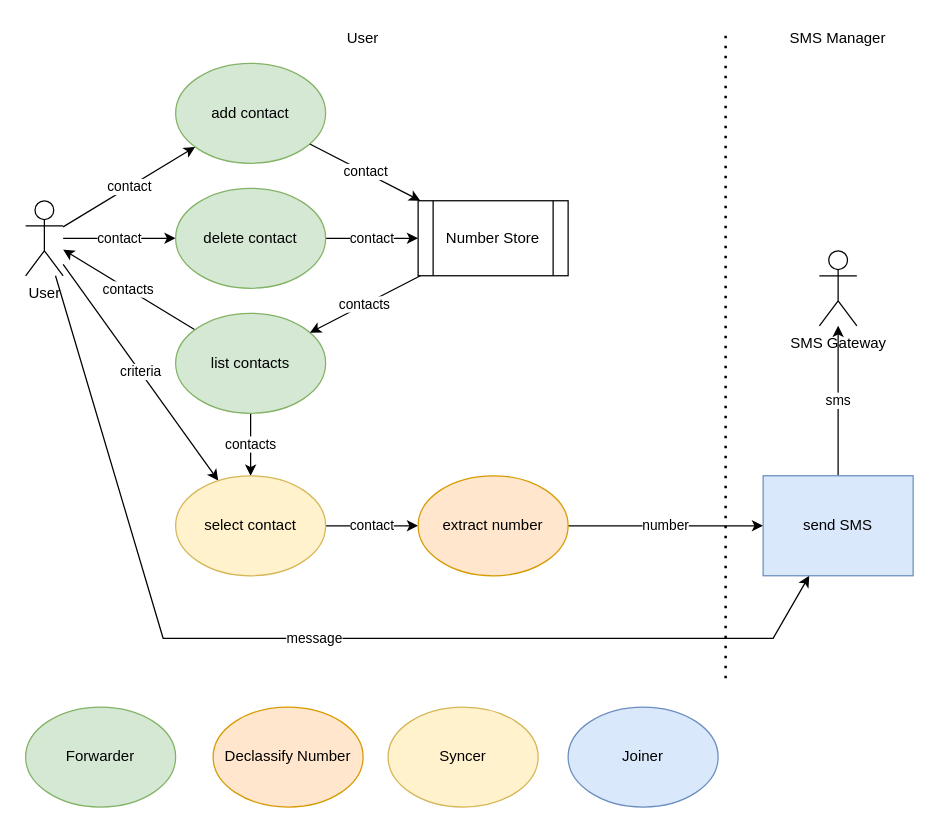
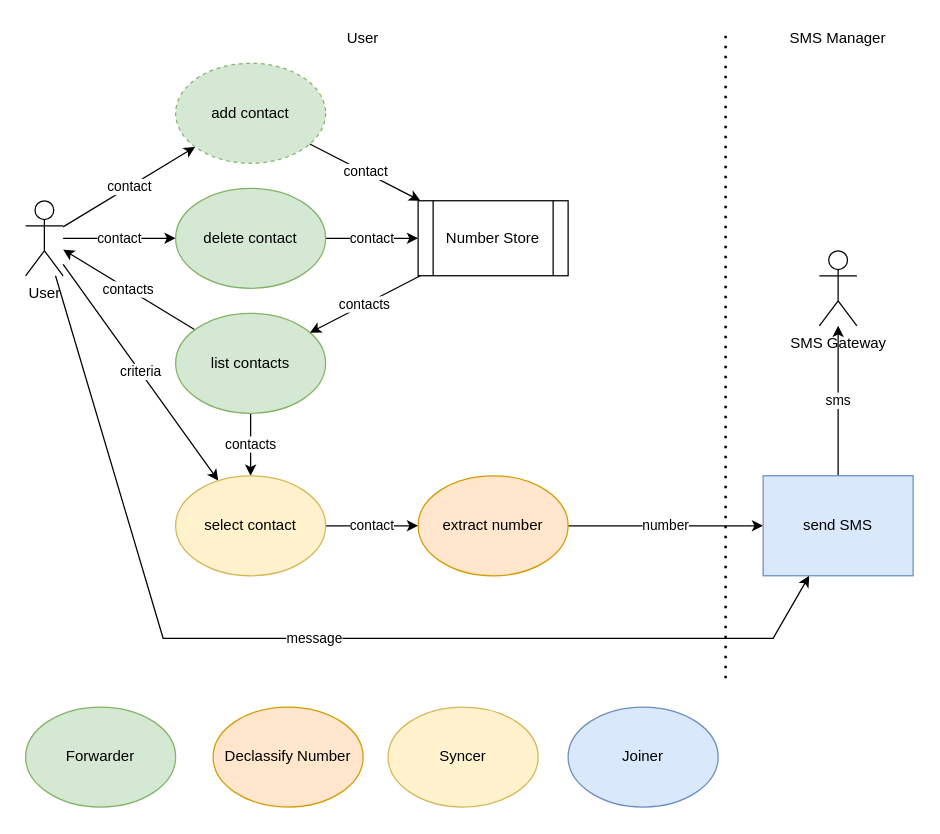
  <mxCell id="0" />
  <mxCell id="1" parent="0" />
  <mxCell id="2" value="contact" style="rounded=0;orthogonalLoop=1;jettySize=auto;html=1;" edge="1" parent="1" source="5" target="9"><mxGeometry relative="1" as="geometry" /></mxCell>
  <mxCell id="3" value="criteria" style="edgeStyle=none;rounded=0;orthogonalLoop=1;jettySize=auto;html=1;" edge="1" parent="1" source="5" target="14"><mxGeometry relative="1" as="geometry" /></mxCell>
  <mxCell id="4" value="message" style="edgeStyle=none;rounded=0;orthogonalLoop=1;jettySize=auto;html=1;" edge="1" parent="1" source="5" target="18"><mxGeometry relative="1" as="geometry"><Array as="points"><mxPoint x="130" y="510" /><mxPoint x="618" y="510" /></Array></mxGeometry></mxCell>
  <mxCell id="5" value="User" style="shape=umlActor;verticalLabelPosition=bottom;verticalAlign=top;html=1;outlineConnect=0;" vertex="1" parent="1"><mxGeometry x="20" y="160" width="30" height="60" as="geometry" /></mxCell>
  <mxCell id="6" value="SMS Gateway" style="shape=umlActor;verticalLabelPosition=bottom;verticalAlign=top;html=1;outlineConnect=0;" vertex="1" parent="1"><mxGeometry x="655" y="200" width="30" height="60" as="geometry" /></mxCell>
- <mxCell id="7" value="add contact" style="ellipse;whiteSpace=wrap;html=1;fillColor=#d5e8d4;strokeColor=#82b366;" vertex="1" parent="1"><mxGeometry x="140" y="50" width="120" height="80" as="geometry" /></mxCell>
+ <mxCell id="7" value="add contact" style="ellipse;whiteSpace=wrap;html=1;fillColor=#d5e8d4;strokeColor=#82b366;dashed=1;" vertex="1" parent="1"><mxGeometry x="140" y="50" width="120" height="80" as="geometry" /></mxCell>
  <mxCell id="8" value="contact" style="edgeStyle=none;rounded=0;orthogonalLoop=1;jettySize=auto;html=1;" edge="1" parent="1" source="9" target="19"><mxGeometry relative="1" as="geometry" /></mxCell>
  <mxCell id="9" value="delete contact" style="ellipse;whiteSpace=wrap;html=1;fillColor=#d5e8d4;strokeColor=#82b366;" vertex="1" parent="1"><mxGeometry x="140" y="150" width="120" height="80" as="geometry" /></mxCell>
  <mxCell id="10" value="contacts" style="edgeStyle=none;rounded=0;orthogonalLoop=1;jettySize=auto;html=1;" edge="1" parent="1" source="12" target="5"><mxGeometry relative="1" as="geometry" /></mxCell>
  <mxCell id="11" value="contacts" style="edgeStyle=none;rounded=0;orthogonalLoop=1;jettySize=auto;html=1;" edge="1" parent="1" source="12" target="14"><mxGeometry relative="1" as="geometry" /></mxCell>
  <mxCell id="12" value="list contacts" style="ellipse;whiteSpace=wrap;html=1;fillColor=#d5e8d4;strokeColor=#82b366;" vertex="1" parent="1"><mxGeometry x="140" y="250" width="120" height="80" as="geometry" /></mxCell>
  <mxCell id="13" value="contact" style="edgeStyle=none;rounded=0;orthogonalLoop=1;jettySize=auto;html=1;" edge="1" parent="1" source="14" target="16"><mxGeometry relative="1" as="geometry" /></mxCell>
  <mxCell id="14" value="select contact" style="ellipse;whiteSpace=wrap;html=1;fillColor=#fff2cc;strokeColor=#d6b656;" vertex="1" parent="1"><mxGeometry x="140" y="380" width="120" height="80" as="geometry" /></mxCell>
  <mxCell id="15" value="number" style="edgeStyle=none;rounded=0;orthogonalLoop=1;jettySize=auto;html=1;" edge="1" parent="1" source="16" target="18"><mxGeometry relative="1" as="geometry" /></mxCell>
  <mxCell id="16" value="extract number" style="ellipse;whiteSpace=wrap;html=1;fillColor=#ffe6cc;strokeColor=#d79b00;" vertex="1" parent="1"><mxGeometry x="334" y="380" width="120" height="80" as="geometry" /></mxCell>
  <mxCell id="17" value="sms" style="edgeStyle=none;rounded=0;orthogonalLoop=1;jettySize=auto;html=1;" edge="1" parent="1" source="18" target="6"><mxGeometry relative="1" as="geometry" /></mxCell>
  <mxCell id="18" value="send SMS" style="whiteSpace=wrap;html=1;fillColor=#dae8fc;strokeColor=#6c8ebf;rounded=0;" vertex="1" parent="1"><mxGeometry x="610" y="380" width="120" height="80" as="geometry" /></mxCell>
  <mxCell id="19" value="Number Store" style="shape=process;whiteSpace=wrap;html=1;backgroundOutline=1;" vertex="1" parent="1"><mxGeometry x="334" y="160" width="120" height="60" as="geometry" /></mxCell>
  <mxCell id="20" value="contact" style="endArrow=classic;html=1;" edge="1" parent="1" source="5" target="7"><mxGeometry width="50" height="50" relative="1" as="geometry"><mxPoint x="370" y="450" as="sourcePoint" /><mxPoint x="420" y="400" as="targetPoint" /></mxGeometry></mxCell>
  <mxCell id="21" value="contact" style="endArrow=classic;html=1;" edge="1" parent="1" source="7" target="19"><mxGeometry width="50" height="50" relative="1" as="geometry"><mxPoint x="70" y="193.793" as="sourcePoint" /><mxPoint x="149.022" y="161.095" as="targetPoint" /><Array as="points" /></mxGeometry></mxCell>
  <mxCell id="22" value="contacts" style="endArrow=classic;html=1;" edge="1" parent="1" source="19" target="12"><mxGeometry width="50" height="50" relative="1" as="geometry"><mxPoint x="440" y="290" as="sourcePoint" /><mxPoint x="334" y="133.093" as="targetPoint" /><Array as="points" /></mxGeometry></mxCell>
  <mxCell id="23" value="" style="endArrow=none;dashed=1;html=1;dashPattern=1 3;strokeWidth=2;" edge="1" parent="1"><mxGeometry width="50" height="50" relative="1" as="geometry"><mxPoint x="580" y="542" as="sourcePoint" /><mxPoint x="580" y="22" as="targetPoint" /></mxGeometry></mxCell>
  <mxCell id="24" value="User" style="text;html=1;strokeColor=none;fillColor=none;align=center;verticalAlign=middle;whiteSpace=wrap;rounded=0;" vertex="1" parent="1"><mxGeometry x="270" width="40" height="20" as="geometry" y="20" /></mxCell>
  <mxCell id="25" value="SMS Manager" style="text;html=1;strokeColor=none;fillColor=none;align=center;verticalAlign=middle;whiteSpace=wrap;rounded=0;" vertex="1" parent="1"><mxGeometry x="625" width="90" height="20" as="geometry" y="20" /></mxCell>
  <mxCell id="26" value="Forwarder" style="ellipse;whiteSpace=wrap;html=1;fillColor=#d5e8d4;strokeColor=#82b366;" vertex="1" parent="1"><mxGeometry x="20" y="565" width="120" height="80" as="geometry" /></mxCell>
  <mxCell id="27" value="Declassify Number" style="ellipse;whiteSpace=wrap;html=1;fillColor=#ffe6cc;strokeColor=#d79b00;" vertex="1" parent="1"><mxGeometry x="170" y="565" width="120" height="80" as="geometry" /></mxCell>
  <mxCell id="28" value="Joiner" style="ellipse;whiteSpace=wrap;html=1;fillColor=#dae8fc;strokeColor=#6c8ebf;" vertex="1" parent="1"><mxGeometry x="454" y="565" width="120" height="80" as="geometry" /></mxCell>
  <mxCell id="29" value="Syncer" style="ellipse;whiteSpace=wrap;html=1;fillColor=#fff2cc;strokeColor=#d6b656;" vertex="1" parent="1"><mxGeometry x="310" y="565" width="120" height="80" as="geometry" /></mxCell>
